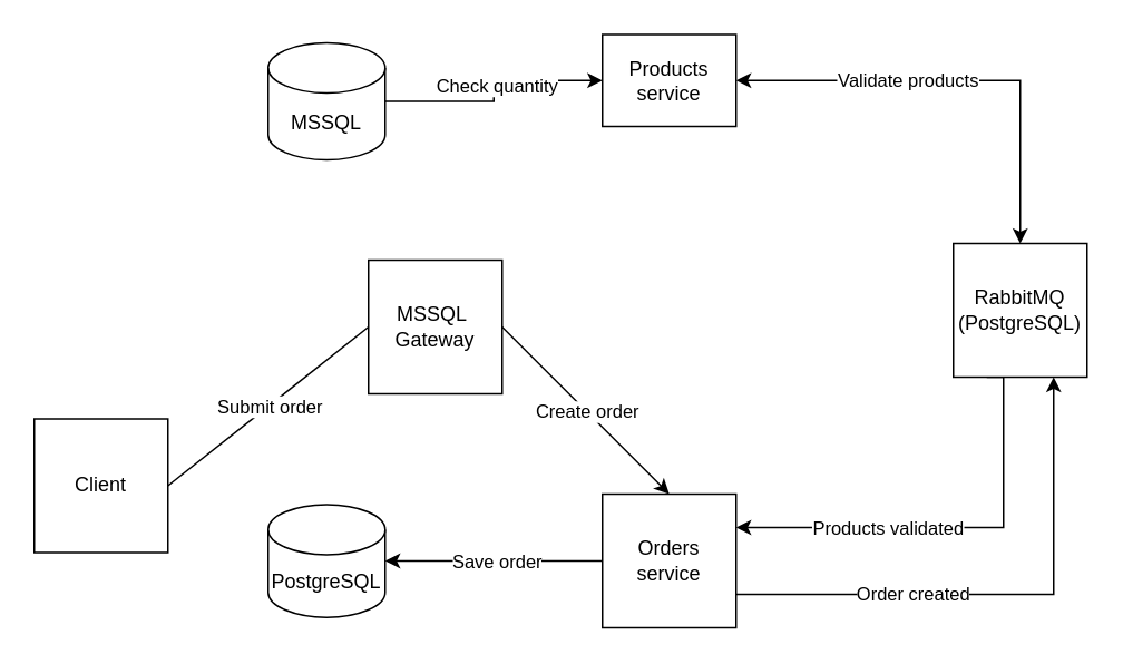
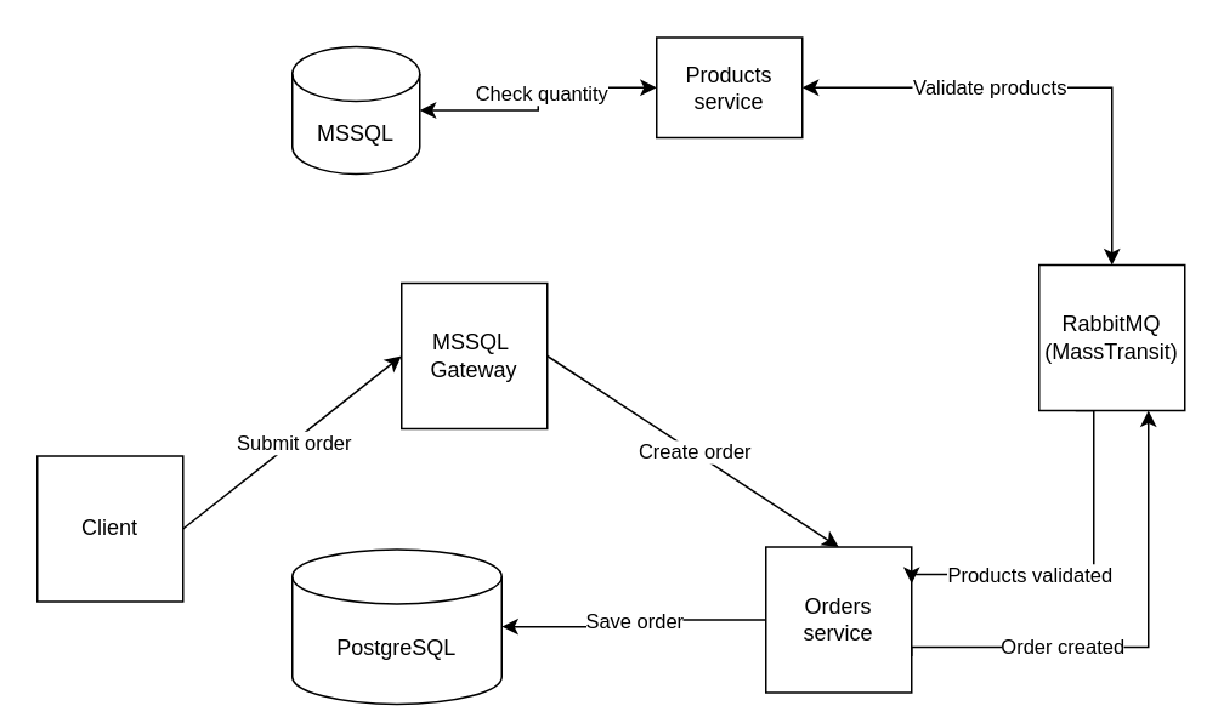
  <mxCell id="0" />
  <mxCell id="1" parent="0" />
- <mxCell id="2" value="Orders service" style="whiteSpace=wrap;html=1;aspect=fixed;" vertex="1" parent="1"><mxGeometry x="360" y="295" width="80" height="80" as="geometry" /></mxCell>
+ <mxCell id="2" value="Orders service" style="whiteSpace=wrap;html=1;aspect=fixed;" vertex="1" parent="1"><mxGeometry x="420" y="300" width="80" height="80" as="geometry" /></mxCell>
  <mxCell id="3" style="edgeStyle=orthogonalEdgeStyle;rounded=0;orthogonalLoop=1;jettySize=auto;html=1;entryX=0.5;entryY=0;entryDx=0;entryDy=0;startArrow=classic;startFill=1;" edge="1" parent="1" source="5" target="18"><mxGeometry relative="1" as="geometry" /></mxCell>
  <mxCell id="4" value="Validate products" style="edgeLabel;html=1;align=center;verticalAlign=middle;resizable=0;points=[];" vertex="1" connectable="0" parent="3"><mxGeometry x="-0.239" relative="1" as="geometry"><mxPoint as="offset" /></mxGeometry></mxCell>
  <mxCell id="5" value="Products service" style="whiteSpace=wrap;html=1;aspect=fixed;" vertex="1" parent="1"><mxGeometry x="360" y="20" width="80" height="55" as="geometry" /></mxCell>
  <mxCell id="6" value="MSSQL" style="shape=cylinder3;whiteSpace=wrap;html=1;boundedLbl=1;backgroundOutline=1;size=15;" vertex="1" parent="1"><mxGeometry x="160" y="25" width="70" height="70" as="geometry" /></mxCell>
- <mxCell id="7" value="PostgreSQL" style="shape=cylinder3;whiteSpace=wrap;html=1;boundedLbl=1;backgroundOutline=1;size=15;" vertex="1" parent="1"><mxGeometry x="160" y="301.25" width="70" height="67.5" as="geometry" /></mxCell>
+ <mxCell id="7" value="PostgreSQL" style="shape=cylinder3;whiteSpace=wrap;html=1;boundedLbl=1;backgroundOutline=1;size=15;" vertex="1" parent="1"><mxGeometry x="160" y="301.25" width="115" height="85" as="geometry" /></mxCell>
  <mxCell id="8" value="&lt;div&gt;&lt;br&gt;&lt;/div&gt;MSSQL&amp;nbsp;&lt;div&gt;Gateway&lt;div&gt;&lt;br&gt;&lt;/div&gt;&lt;/div&gt;" style="whiteSpace=wrap;html=1;aspect=fixed;" vertex="1" parent="1"><mxGeometry x="220" y="155" width="80" height="80" as="geometry" /></mxCell>
  <mxCell id="9" value="&lt;div&gt;Client&lt;/div&gt;" style="whiteSpace=wrap;html=1;aspect=fixed;" vertex="1" parent="1"><mxGeometry x="20" y="250" width="80" height="80" as="geometry" /></mxCell>
- <mxCell id="10" value="" style="endArrow=none;html=1;rounded=0;exitX=1;exitY=0.5;exitDx=0;exitDy=0;entryX=0;entryY=0.5;entryDx=0;entryDy=0;" edge="1" parent="1" source="9" target="8"><mxGeometry relative="1" as="geometry"><mxPoint x="110" y="184.5" as="sourcePoint" /><mxPoint x="190" y="185" as="targetPoint" /><Array as="points" /></mxGeometry></mxCell>
+ <mxCell id="10" value="" style="endArrow=classic;html=1;rounded=0;exitX=1;exitY=0.5;exitDx=0;exitDy=0;entryX=0;entryY=0.5;entryDx=0;entryDy=0;" edge="1" parent="1" source="9" target="8"><mxGeometry relative="1" as="geometry"><mxPoint x="110" y="184.5" as="sourcePoint" /><mxPoint x="190" y="185" as="targetPoint" /><Array as="points" /></mxGeometry></mxCell>
  <mxCell id="11" value="Submit order" style="edgeLabel;resizable=0;html=1;;align=center;verticalAlign=middle;" connectable="0" vertex="1" parent="10"><mxGeometry relative="1" as="geometry" /></mxCell>
  <mxCell id="12" value="" style="endArrow=classic;html=1;rounded=0;exitX=1;exitY=0.5;exitDx=0;exitDy=0;entryX=0.5;entryY=0;entryDx=0;entryDy=0;" edge="1" parent="1" target="2"><mxGeometry relative="1" as="geometry"><mxPoint x="300" y="195" as="sourcePoint" /><mxPoint x="400" y="305.5" as="targetPoint" /><Array as="points" /></mxGeometry></mxCell>
  <mxCell id="13" value="Create order" style="edgeLabel;resizable=0;html=1;;align=center;verticalAlign=middle;" connectable="0" vertex="1" parent="12"><mxGeometry relative="1" as="geometry" /></mxCell>
  <mxCell id="14" style="edgeStyle=orthogonalEdgeStyle;rounded=0;orthogonalLoop=1;jettySize=auto;html=1;entryX=0.5;entryY=1;entryDx=0;entryDy=0;exitX=1;exitY=0.75;exitDx=0;exitDy=0;" edge="1" parent="1" source="2"><mxGeometry relative="1" as="geometry"><mxPoint x="460" y="355" as="sourcePoint" /><mxPoint x="630" y="225" as="targetPoint" /><Array as="points"><mxPoint x="630" y="355" /></Array></mxGeometry></mxCell>
  <mxCell id="15" value="Order created" style="edgeLabel;html=1;align=center;verticalAlign=middle;resizable=0;points=[];" vertex="1" connectable="0" parent="14"><mxGeometry x="-0.343" y="1" relative="1" as="geometry"><mxPoint as="offset" /></mxGeometry></mxCell>
  <mxCell id="16" style="edgeStyle=orthogonalEdgeStyle;rounded=0;orthogonalLoop=1;jettySize=auto;html=1;exitX=0.25;exitY=1;exitDx=0;exitDy=0;entryX=1;entryY=0.25;entryDx=0;entryDy=0;" edge="1" parent="1" source="18" target="2"><mxGeometry relative="1" as="geometry"><Array as="points"><mxPoint x="600" y="225" /><mxPoint x="600" y="315" /></Array></mxGeometry></mxCell>
  <mxCell id="17" value="Products validated" style="edgeLabel;html=1;align=center;verticalAlign=middle;resizable=0;points=[];" vertex="1" connectable="0" parent="16"><mxGeometry x="0.264" y="2" relative="1" as="geometry"><mxPoint x="-6" y="-2" as="offset" /></mxGeometry></mxCell>
- <mxCell id="18" value="RabbitMQ (PostgreSQL)" style="whiteSpace=wrap;html=1;aspect=fixed;" vertex="1" parent="1"><mxGeometry x="570" y="145" width="80" height="80" as="geometry" /></mxCell>
- <mxCell id="19" style="edgeStyle=orthogonalEdgeStyle;rounded=0;orthogonalLoop=1;jettySize=auto;html=1;entryX=1;entryY=0.5;entryDx=0;entryDy=0;entryPerimeter=0;startArrow=classic;startFill=1;endArrow=none;" edge="1" parent="1" source="5" target="6"><mxGeometry relative="1" as="geometry" /></mxCell>
+ <mxCell id="18" value="RabbitMQ (MassTransit)" style="whiteSpace=wrap;html=1;aspect=fixed;" vertex="1" parent="1"><mxGeometry x="570" y="145" width="80" height="80" as="geometry" /></mxCell>
+ <mxCell id="19" style="edgeStyle=orthogonalEdgeStyle;rounded=0;orthogonalLoop=1;jettySize=auto;html=1;entryX=1;entryY=0.5;entryDx=0;entryDy=0;entryPerimeter=0;startArrow=classic;startFill=1;" edge="1" parent="1" source="5" target="6"><mxGeometry relative="1" as="geometry" /></mxCell>
  <mxCell id="20" value="Check quantity" style="edgeLabel;html=1;align=center;verticalAlign=middle;resizable=0;points=[];" vertex="1" connectable="0" parent="19"><mxGeometry x="-0.04" y="1" relative="1" as="geometry"><mxPoint as="offset" /></mxGeometry></mxCell>
  <mxCell id="21" style="edgeStyle=orthogonalEdgeStyle;rounded=0;orthogonalLoop=1;jettySize=auto;html=1;entryX=1;entryY=0.5;entryDx=0;entryDy=0;entryPerimeter=0;" edge="1" parent="1" source="2" target="7"><mxGeometry relative="1" as="geometry" /></mxCell>
  <mxCell id="22" value="Save order" style="edgeLabel;html=1;align=center;verticalAlign=middle;resizable=0;points=[];" vertex="1" connectable="0" parent="21"><mxGeometry x="-0.013" relative="1" as="geometry"><mxPoint as="offset" /></mxGeometry></mxCell>
